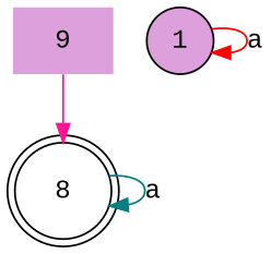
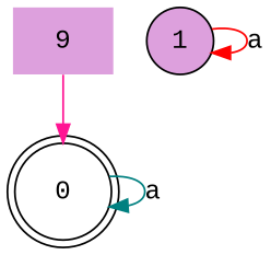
  digraph {
    fontname="Liberation Mono"
    rankdir=TB
    node [fillcolor=plum fontname="Liberation Mono" style=filled]
    edge [fontname="Liberation Mono"]
-   n1 [fillcolor=white label=8 shape=doublecircle]
+   n1 [fillcolor=white label=0 shape=doublecircle]
    n2 [label=1 shape=circle]
    n3 [label=9 shape=plaintext]
    n1 -> n1 [color=teal label=a]
    n2 -> n2 [color=red label=a]
    n3 -> n1 [color=deeppink]
  }
